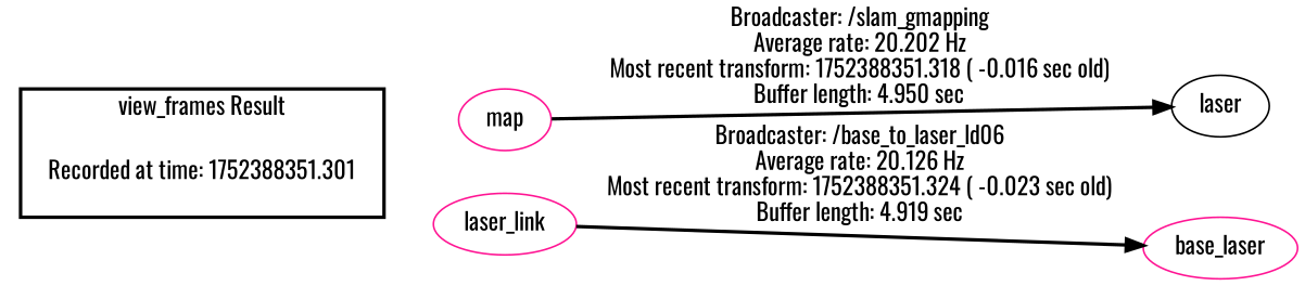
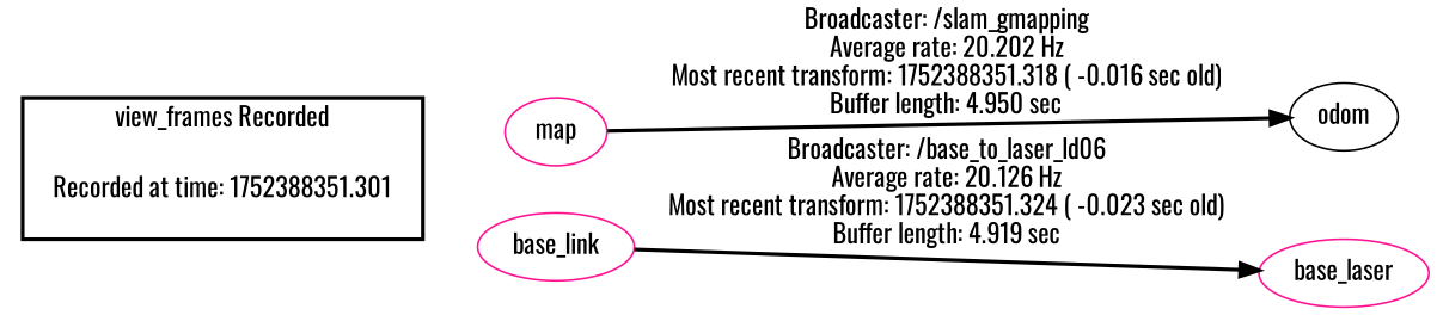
  digraph {
    fontname=Oswald
    rankdir=LR
    node [color=deeppink fontname=Oswald]
    edge [fontname=Oswald style=invis]
    "Recorded at time: 1752388351.301" [color=gray40 shape=plaintext]
    map
-   base_link [label=laser_link]
-   odom [color=black label=laser]
+   base_link
+   odom [color=black]
    base_laser
    subgraph cluster_1 {
      color=black
-     label="view_frames Result"
+     label="view_frames Recorded"
      style=bold
      "Recorded at time: 1752388351.301"
    }
    "Recorded at time: 1752388351.301" -> map
    "Recorded at time: 1752388351.301" -> base_link
    map -> odom [label="Broadcaster: /slam_gmapping\nAverage rate: 20.202 Hz\nMost recent transform: 1752388351.318 ( -0.016 sec old)\nBuffer length: 4.950 sec\n" style=bold]
    base_link -> base_laser [label="Broadcaster: /base_to_laser_ld06\nAverage rate: 20.126 Hz\nMost recent transform: 1752388351.324 ( -0.023 sec old)\nBuffer length: 4.919 sec\n" style=bold]
  }
